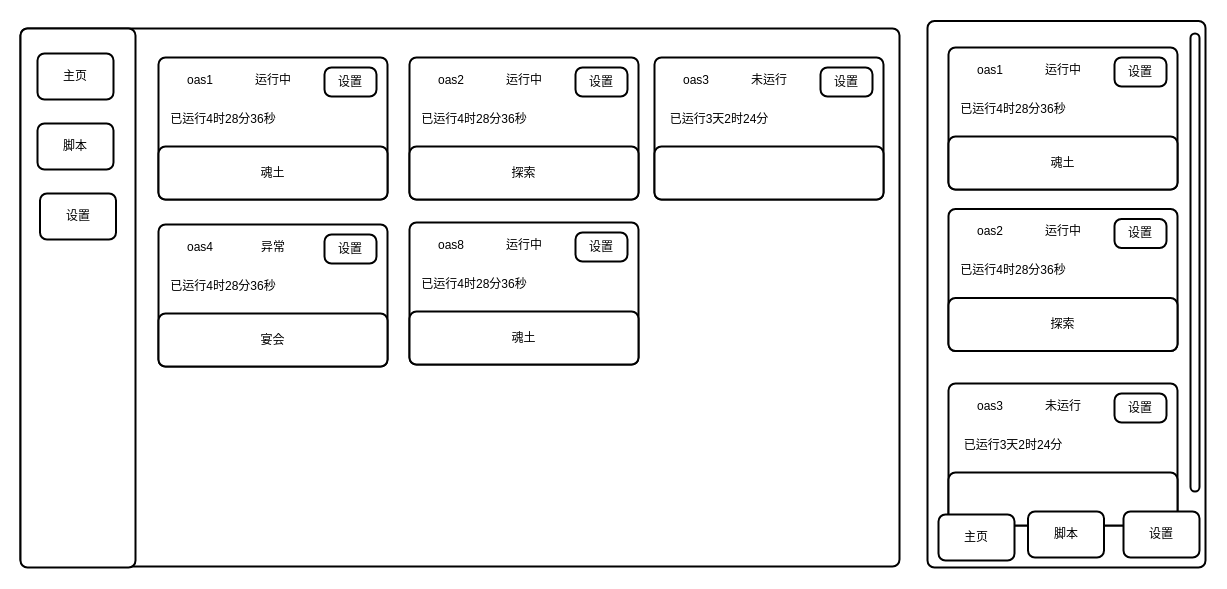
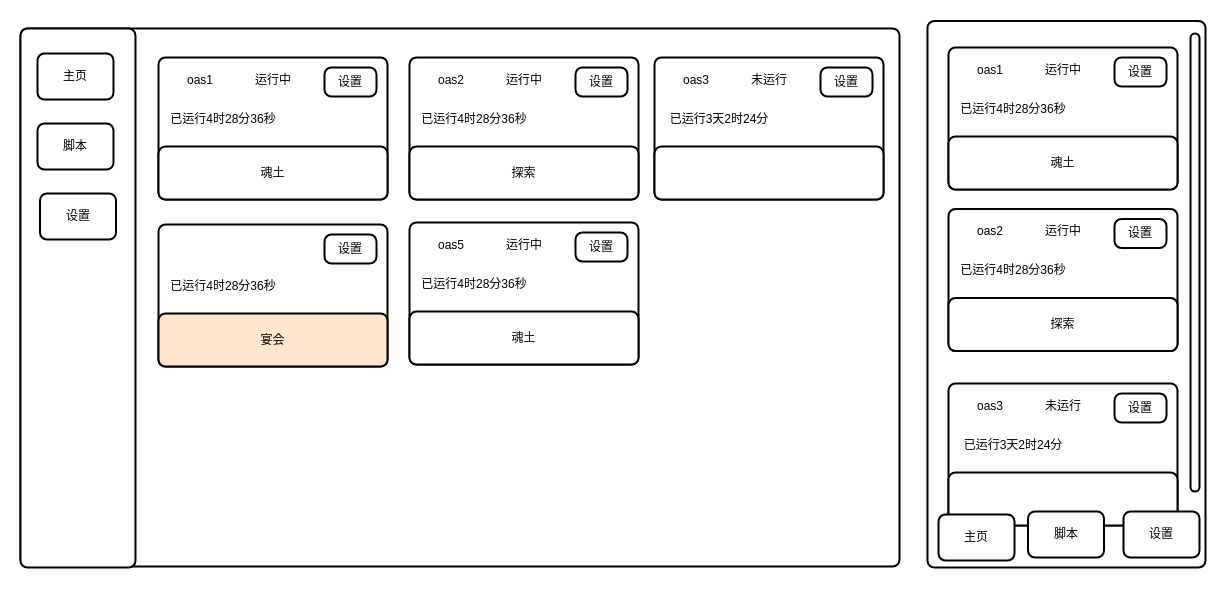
  <mxCell id="0" />
  <mxCell id="1" parent="0" />
  <mxCell id="2" value="" style="rounded=1;whiteSpace=wrap;html=1;absoluteArcSize=1;arcSize=14;strokeWidth=2;" vertex="1" parent="1"><mxGeometry x="20" y="28" width="879" height="538" as="geometry" /></mxCell>
  <mxCell id="3" value="" style="rounded=1;whiteSpace=wrap;html=1;absoluteArcSize=1;arcSize=14;strokeWidth=2;" vertex="1" parent="1"><mxGeometry x="20" y="28" width="115" height="539" as="geometry" /></mxCell>
  <mxCell id="4" value="主页" style="rounded=1;whiteSpace=wrap;html=1;absoluteArcSize=1;arcSize=14;strokeWidth=2;" vertex="1" parent="1"><mxGeometry x="37" y="53" width="76" height="46" as="geometry" /></mxCell>
  <mxCell id="5" value="脚本" style="rounded=1;whiteSpace=wrap;html=1;absoluteArcSize=1;arcSize=14;strokeWidth=2;" vertex="1" parent="1"><mxGeometry x="37" y="123" width="76" height="46" as="geometry" /></mxCell>
  <mxCell id="6" value="设置" style="rounded=1;whiteSpace=wrap;html=1;absoluteArcSize=1;arcSize=14;strokeWidth=2;" vertex="1" parent="1"><mxGeometry x="39.5" y="193" width="76" height="46" as="geometry" /></mxCell>
  <mxCell id="7" value="" style="rounded=1;whiteSpace=wrap;html=1;absoluteArcSize=1;arcSize=14;strokeWidth=2;" vertex="1" parent="1"><mxGeometry x="158" y="57" width="229" height="142" as="geometry" /></mxCell>
  <mxCell id="8" value="oas1" style="text;strokeColor=none;align=center;fillColor=none;html=1;verticalAlign=middle;whiteSpace=wrap;rounded=0;" vertex="1" parent="1"><mxGeometry x="165" y="60" width="70" height="39" as="geometry" /></mxCell>
  <mxCell id="9" value="运行中" style="text;strokeColor=none;align=center;fillColor=none;html=1;verticalAlign=middle;whiteSpace=wrap;rounded=0;" vertex="1" parent="1"><mxGeometry x="237.5" y="60" width="70" height="39" as="geometry" /></mxCell>
  <mxCell id="10" value="设置" style="rounded=1;whiteSpace=wrap;html=1;absoluteArcSize=1;arcSize=14;strokeWidth=2;" vertex="1" parent="1"><mxGeometry x="324" y="67" width="52" height="29" as="geometry" /></mxCell>
  <mxCell id="11" value="魂土" style="rounded=1;whiteSpace=wrap;html=1;absoluteArcSize=1;arcSize=14;strokeWidth=2;" vertex="1" parent="1"><mxGeometry x="158" y="146" width="229" height="53" as="geometry" /></mxCell>
  <mxCell id="12" value="已运行4时28分36秒" style="text;strokeColor=none;align=center;fillColor=none;html=1;verticalAlign=middle;whiteSpace=wrap;rounded=0;" vertex="1" parent="1"><mxGeometry x="165" y="99" width="116" height="39" as="geometry" /></mxCell>
  <mxCell id="13" value="" style="rounded=1;whiteSpace=wrap;html=1;absoluteArcSize=1;arcSize=14;strokeWidth=2;" vertex="1" parent="1"><mxGeometry x="409" y="57" width="229" height="142" as="geometry" /></mxCell>
  <mxCell id="14" value="oas2" style="text;strokeColor=none;align=center;fillColor=none;html=1;verticalAlign=middle;whiteSpace=wrap;rounded=0;" vertex="1" parent="1"><mxGeometry x="416" y="60" width="70" height="39" as="geometry" /></mxCell>
  <mxCell id="15" value="运行中" style="text;strokeColor=none;align=center;fillColor=none;html=1;verticalAlign=middle;whiteSpace=wrap;rounded=0;" vertex="1" parent="1"><mxGeometry x="488.5" y="60" width="70" height="39" as="geometry" /></mxCell>
  <mxCell id="16" value="设置" style="rounded=1;whiteSpace=wrap;html=1;absoluteArcSize=1;arcSize=14;strokeWidth=2;" vertex="1" parent="1"><mxGeometry x="575" y="67" width="52" height="29" as="geometry" /></mxCell>
  <mxCell id="17" value="探索" style="rounded=1;whiteSpace=wrap;html=1;absoluteArcSize=1;arcSize=14;strokeWidth=2;" vertex="1" parent="1"><mxGeometry x="409" y="146" width="229" height="53" as="geometry" /></mxCell>
  <mxCell id="18" value="已运行4时28分36秒" style="text;strokeColor=none;align=center;fillColor=none;html=1;verticalAlign=middle;whiteSpace=wrap;rounded=0;" vertex="1" parent="1"><mxGeometry x="416" y="99" width="116" height="39" as="geometry" /></mxCell>
  <mxCell id="19" value="" style="rounded=1;whiteSpace=wrap;html=1;absoluteArcSize=1;arcSize=14;strokeWidth=2;" vertex="1" parent="1"><mxGeometry x="654" y="57" width="229" height="142" as="geometry" /></mxCell>
  <mxCell id="20" value="oas3" style="text;strokeColor=none;align=center;fillColor=none;html=1;verticalAlign=middle;whiteSpace=wrap;rounded=0;" vertex="1" parent="1"><mxGeometry x="661" y="60" width="70" height="39" as="geometry" /></mxCell>
  <mxCell id="21" value="未运行" style="text;strokeColor=none;align=center;fillColor=none;html=1;verticalAlign=middle;whiteSpace=wrap;rounded=0;" vertex="1" parent="1"><mxGeometry x="733.5" y="60" width="70" height="39" as="geometry" /></mxCell>
  <mxCell id="22" value="设置" style="rounded=1;whiteSpace=wrap;html=1;absoluteArcSize=1;arcSize=14;strokeWidth=2;" vertex="1" parent="1"><mxGeometry x="820" y="67" width="52" height="29" as="geometry" /></mxCell>
  <mxCell id="23" value="" style="rounded=1;whiteSpace=wrap;html=1;absoluteArcSize=1;arcSize=14;strokeWidth=2;" vertex="1" parent="1"><mxGeometry x="654" y="146" width="229" height="53" as="geometry" /></mxCell>
  <mxCell id="24" value="已运行3天2时24分" style="text;strokeColor=none;align=center;fillColor=none;html=1;verticalAlign=middle;whiteSpace=wrap;rounded=0;" vertex="1" parent="1"><mxGeometry x="661" y="99" width="116" height="39" as="geometry" /></mxCell>
  <mxCell id="25" value="" style="rounded=1;whiteSpace=wrap;html=1;absoluteArcSize=1;arcSize=14;strokeWidth=2;" vertex="1" parent="1"><mxGeometry x="158" y="224" width="229" height="142" as="geometry" /></mxCell>
- <mxCell id="26" value="oas4" style="text;strokeColor=none;align=center;fillColor=none;html=1;verticalAlign=middle;whiteSpace=wrap;rounded=0;" vertex="1" parent="1"><mxGeometry x="165" y="227" width="70" height="39" as="geometry" /></mxCell>
- <mxCell id="27" value="异常" style="text;strokeColor=none;align=center;fillColor=none;html=1;verticalAlign=middle;whiteSpace=wrap;rounded=0;" vertex="1" parent="1"><mxGeometry x="237.5" y="227" width="70" height="39" as="geometry" /></mxCell>
  <mxCell id="28" value="设置" style="rounded=1;whiteSpace=wrap;html=1;absoluteArcSize=1;arcSize=14;strokeWidth=2;" vertex="1" parent="1"><mxGeometry x="324" y="234" width="52" height="29" as="geometry" /></mxCell>
- <mxCell id="29" value="宴会" style="rounded=1;whiteSpace=wrap;html=1;absoluteArcSize=1;arcSize=14;strokeWidth=2;" vertex="1" parent="1"><mxGeometry x="158" y="313" width="229" height="53" as="geometry" /></mxCell>
+ <mxCell id="29" value="宴会" style="rounded=1;whiteSpace=wrap;html=1;absoluteArcSize=1;arcSize=14;strokeWidth=2;fillColor=#ffe6cc;" vertex="1" parent="1"><mxGeometry x="158" y="313" width="229" height="53" as="geometry" /></mxCell>
  <mxCell id="30" value="已运行4时28分36秒" style="text;strokeColor=none;align=center;fillColor=none;html=1;verticalAlign=middle;whiteSpace=wrap;rounded=0;" vertex="1" parent="1"><mxGeometry x="165" y="266" width="116" height="39" as="geometry" /></mxCell>
  <mxCell id="31" value="" style="rounded=1;whiteSpace=wrap;html=1;absoluteArcSize=1;arcSize=14;strokeWidth=2;" vertex="1" parent="1"><mxGeometry x="409" y="222" width="229" height="142" as="geometry" /></mxCell>
- <mxCell id="32" value="oas8" style="text;strokeColor=none;align=center;fillColor=none;html=1;verticalAlign=middle;whiteSpace=wrap;rounded=0;" vertex="1" parent="1"><mxGeometry x="416" y="225" width="70" height="39" as="geometry" /></mxCell>
+ <mxCell id="32" value="oas5" style="text;strokeColor=none;align=center;fillColor=none;html=1;verticalAlign=middle;whiteSpace=wrap;rounded=0;" vertex="1" parent="1"><mxGeometry x="416" y="225" width="70" height="39" as="geometry" /></mxCell>
  <mxCell id="33" value="运行中" style="text;strokeColor=none;align=center;fillColor=none;html=1;verticalAlign=middle;whiteSpace=wrap;rounded=0;" vertex="1" parent="1"><mxGeometry x="488.5" y="225" width="70" height="39" as="geometry" /></mxCell>
  <mxCell id="34" value="设置" style="rounded=1;whiteSpace=wrap;html=1;absoluteArcSize=1;arcSize=14;strokeWidth=2;" vertex="1" parent="1"><mxGeometry x="575" y="232" width="52" height="29" as="geometry" /></mxCell>
  <mxCell id="35" value="魂土" style="rounded=1;whiteSpace=wrap;html=1;absoluteArcSize=1;arcSize=14;strokeWidth=2;" vertex="1" parent="1"><mxGeometry x="409" y="311" width="229" height="53" as="geometry" /></mxCell>
  <mxCell id="36" value="已运行4时28分36秒" style="text;strokeColor=none;align=center;fillColor=none;html=1;verticalAlign=middle;whiteSpace=wrap;rounded=0;" vertex="1" parent="1"><mxGeometry x="416" y="264" width="116" height="39" as="geometry" /></mxCell>
  <mxCell id="37" value="" style="rounded=1;whiteSpace=wrap;html=1;absoluteArcSize=1;arcSize=14;strokeWidth=2;" vertex="1" parent="1"><mxGeometry x="927" y="20.5" width="278" height="546.5" as="geometry" /></mxCell>
  <mxCell id="38" value="" style="rounded=1;whiteSpace=wrap;html=1;absoluteArcSize=1;arcSize=14;strokeWidth=2;" vertex="1" parent="1"><mxGeometry x="948" y="47" width="229" height="142" as="geometry" /></mxCell>
  <mxCell id="39" value="oas1" style="text;strokeColor=none;align=center;fillColor=none;html=1;verticalAlign=middle;whiteSpace=wrap;rounded=0;" vertex="1" parent="1"><mxGeometry x="955" y="50" width="70" height="39" as="geometry" /></mxCell>
  <mxCell id="40" value="运行中" style="text;strokeColor=none;align=center;fillColor=none;html=1;verticalAlign=middle;whiteSpace=wrap;rounded=0;" vertex="1" parent="1"><mxGeometry x="1027.5" y="50" width="70" height="39" as="geometry" /></mxCell>
  <mxCell id="41" value="设置" style="rounded=1;whiteSpace=wrap;html=1;absoluteArcSize=1;arcSize=14;strokeWidth=2;" vertex="1" parent="1"><mxGeometry x="1114" y="57" width="52" height="29" as="geometry" /></mxCell>
  <mxCell id="42" value="魂土" style="rounded=1;whiteSpace=wrap;html=1;absoluteArcSize=1;arcSize=14;strokeWidth=2;" vertex="1" parent="1"><mxGeometry x="948" y="136" width="229" height="53" as="geometry" /></mxCell>
  <mxCell id="43" value="已运行4时28分36秒" style="text;strokeColor=none;align=center;fillColor=none;html=1;verticalAlign=middle;whiteSpace=wrap;rounded=0;" vertex="1" parent="1"><mxGeometry x="955" y="89" width="116" height="39" as="geometry" /></mxCell>
  <mxCell id="44" value="" style="rounded=1;whiteSpace=wrap;html=1;absoluteArcSize=1;arcSize=14;strokeWidth=2;" vertex="1" parent="1"><mxGeometry x="948" y="208.5" width="229" height="142" as="geometry" /></mxCell>
  <mxCell id="45" value="oas2" style="text;strokeColor=none;align=center;fillColor=none;html=1;verticalAlign=middle;whiteSpace=wrap;rounded=0;" vertex="1" parent="1"><mxGeometry x="955" y="211.5" width="70" height="39" as="geometry" /></mxCell>
  <mxCell id="46" value="运行中" style="text;strokeColor=none;align=center;fillColor=none;html=1;verticalAlign=middle;whiteSpace=wrap;rounded=0;" vertex="1" parent="1"><mxGeometry x="1027.5" y="211.5" width="70" height="39" as="geometry" /></mxCell>
  <mxCell id="47" value="设置" style="rounded=1;whiteSpace=wrap;html=1;absoluteArcSize=1;arcSize=14;strokeWidth=2;" vertex="1" parent="1"><mxGeometry x="1114" y="218.5" width="52" height="29" as="geometry" /></mxCell>
  <mxCell id="48" value="探索" style="rounded=1;whiteSpace=wrap;html=1;absoluteArcSize=1;arcSize=14;strokeWidth=2;" vertex="1" parent="1"><mxGeometry x="948" y="297.5" width="229" height="53" as="geometry" /></mxCell>
  <mxCell id="49" value="已运行4时28分36秒" style="text;strokeColor=none;align=center;fillColor=none;html=1;verticalAlign=middle;whiteSpace=wrap;rounded=0;" vertex="1" parent="1"><mxGeometry x="955" y="250.5" width="116" height="39" as="geometry" /></mxCell>
  <mxCell id="50" value="" style="rounded=1;whiteSpace=wrap;html=1;absoluteArcSize=1;arcSize=14;strokeWidth=2;" vertex="1" parent="1"><mxGeometry x="948" y="383" width="229" height="142" as="geometry" /></mxCell>
  <mxCell id="51" value="oas3" style="text;strokeColor=none;align=center;fillColor=none;html=1;verticalAlign=middle;whiteSpace=wrap;rounded=0;" vertex="1" parent="1"><mxGeometry x="955" y="386" width="70" height="39" as="geometry" /></mxCell>
  <mxCell id="52" value="未运行" style="text;strokeColor=none;align=center;fillColor=none;html=1;verticalAlign=middle;whiteSpace=wrap;rounded=0;" vertex="1" parent="1"><mxGeometry x="1027.5" y="386" width="70" height="39" as="geometry" /></mxCell>
  <mxCell id="53" value="设置" style="rounded=1;whiteSpace=wrap;html=1;absoluteArcSize=1;arcSize=14;strokeWidth=2;" vertex="1" parent="1"><mxGeometry x="1114" y="393" width="52" height="29" as="geometry" /></mxCell>
  <mxCell id="54" value="" style="rounded=1;whiteSpace=wrap;html=1;absoluteArcSize=1;arcSize=14;strokeWidth=2;" vertex="1" parent="1"><mxGeometry x="948" y="472" width="229" height="53" as="geometry" /></mxCell>
  <mxCell id="55" value="已运行3天2时24分" style="text;strokeColor=none;align=center;fillColor=none;html=1;verticalAlign=middle;whiteSpace=wrap;rounded=0;" vertex="1" parent="1"><mxGeometry x="955" y="425" width="116" height="39" as="geometry" /></mxCell>
  <mxCell id="56" value="主页" style="rounded=1;whiteSpace=wrap;html=1;absoluteArcSize=1;arcSize=14;strokeWidth=2;" vertex="1" parent="1"><mxGeometry x="938" y="514" width="76" height="46" as="geometry" /></mxCell>
  <mxCell id="57" value="脚本" style="rounded=1;whiteSpace=wrap;html=1;absoluteArcSize=1;arcSize=14;strokeWidth=2;" vertex="1" parent="1"><mxGeometry x="1027.5" y="511" width="76" height="46" as="geometry" /></mxCell>
  <mxCell id="58" value="设置" style="rounded=1;whiteSpace=wrap;html=1;absoluteArcSize=1;arcSize=14;strokeWidth=2;" vertex="1" parent="1"><mxGeometry x="1123" y="511" width="76" height="46" as="geometry" /></mxCell>
  <mxCell id="59" value="" style="rounded=1;whiteSpace=wrap;html=1;absoluteArcSize=1;arcSize=14;strokeWidth=2;" vertex="1" parent="1"><mxGeometry x="1190" y="33" width="9" height="458" as="geometry" /></mxCell>
